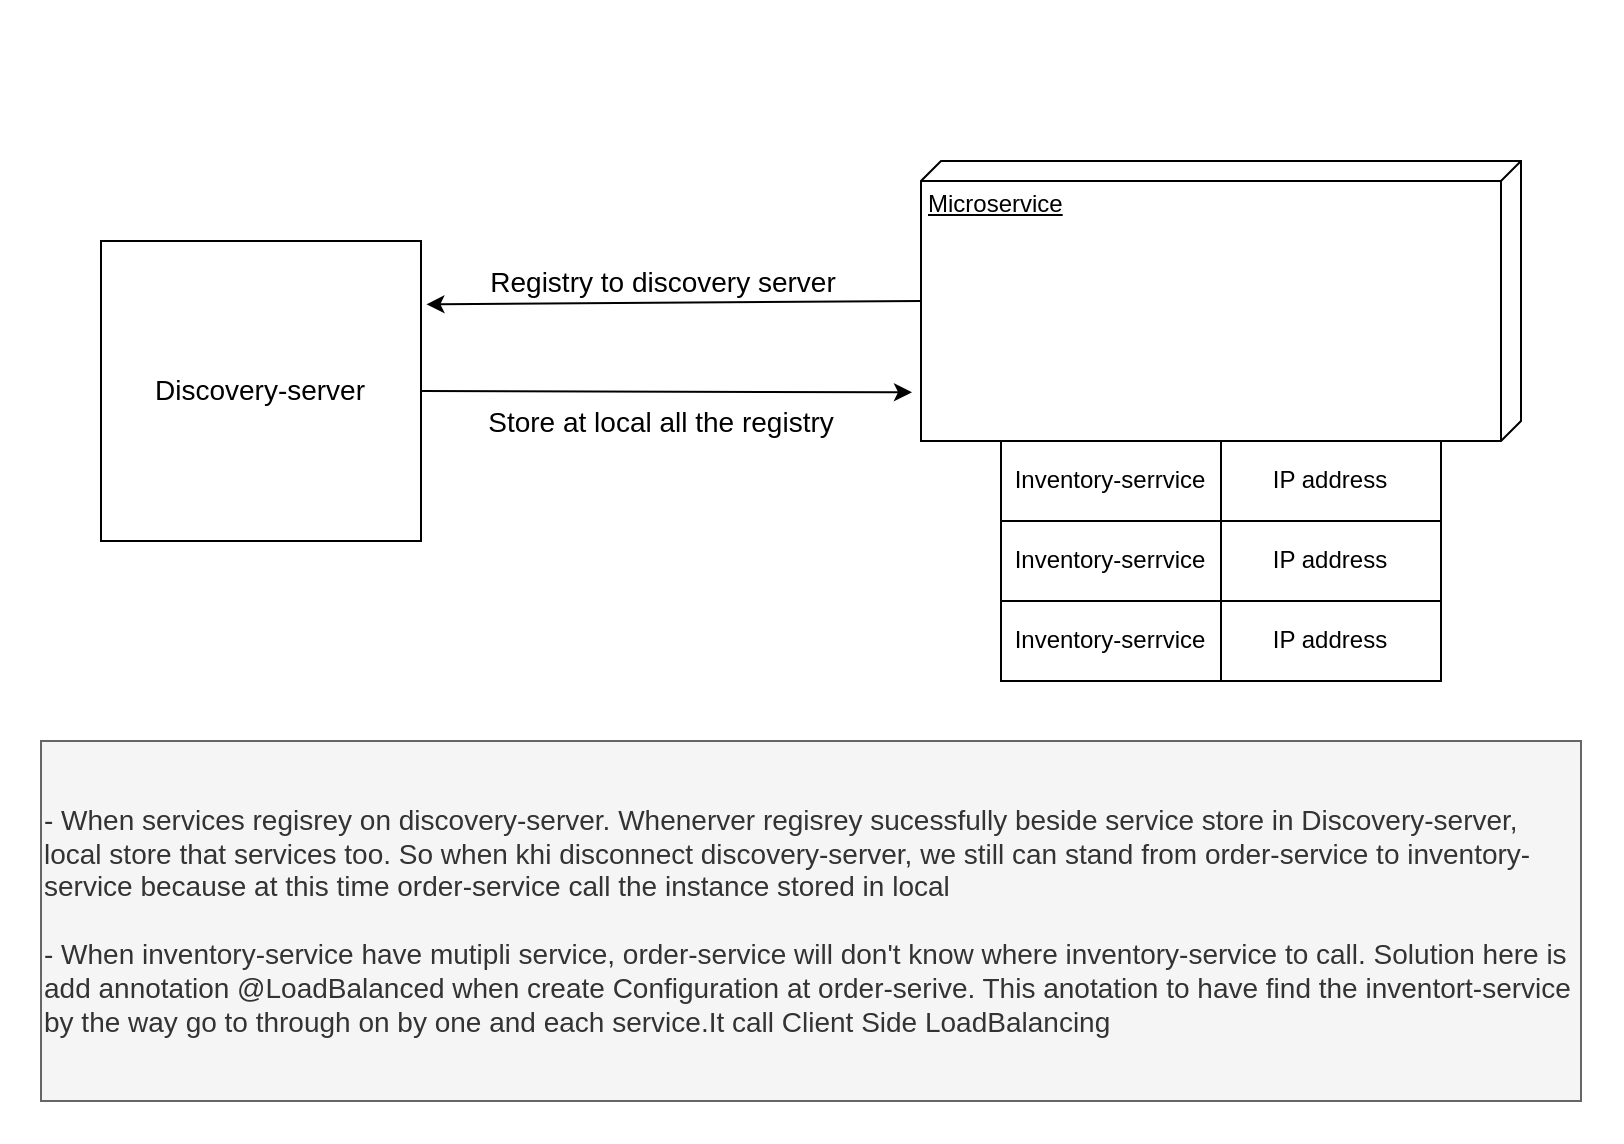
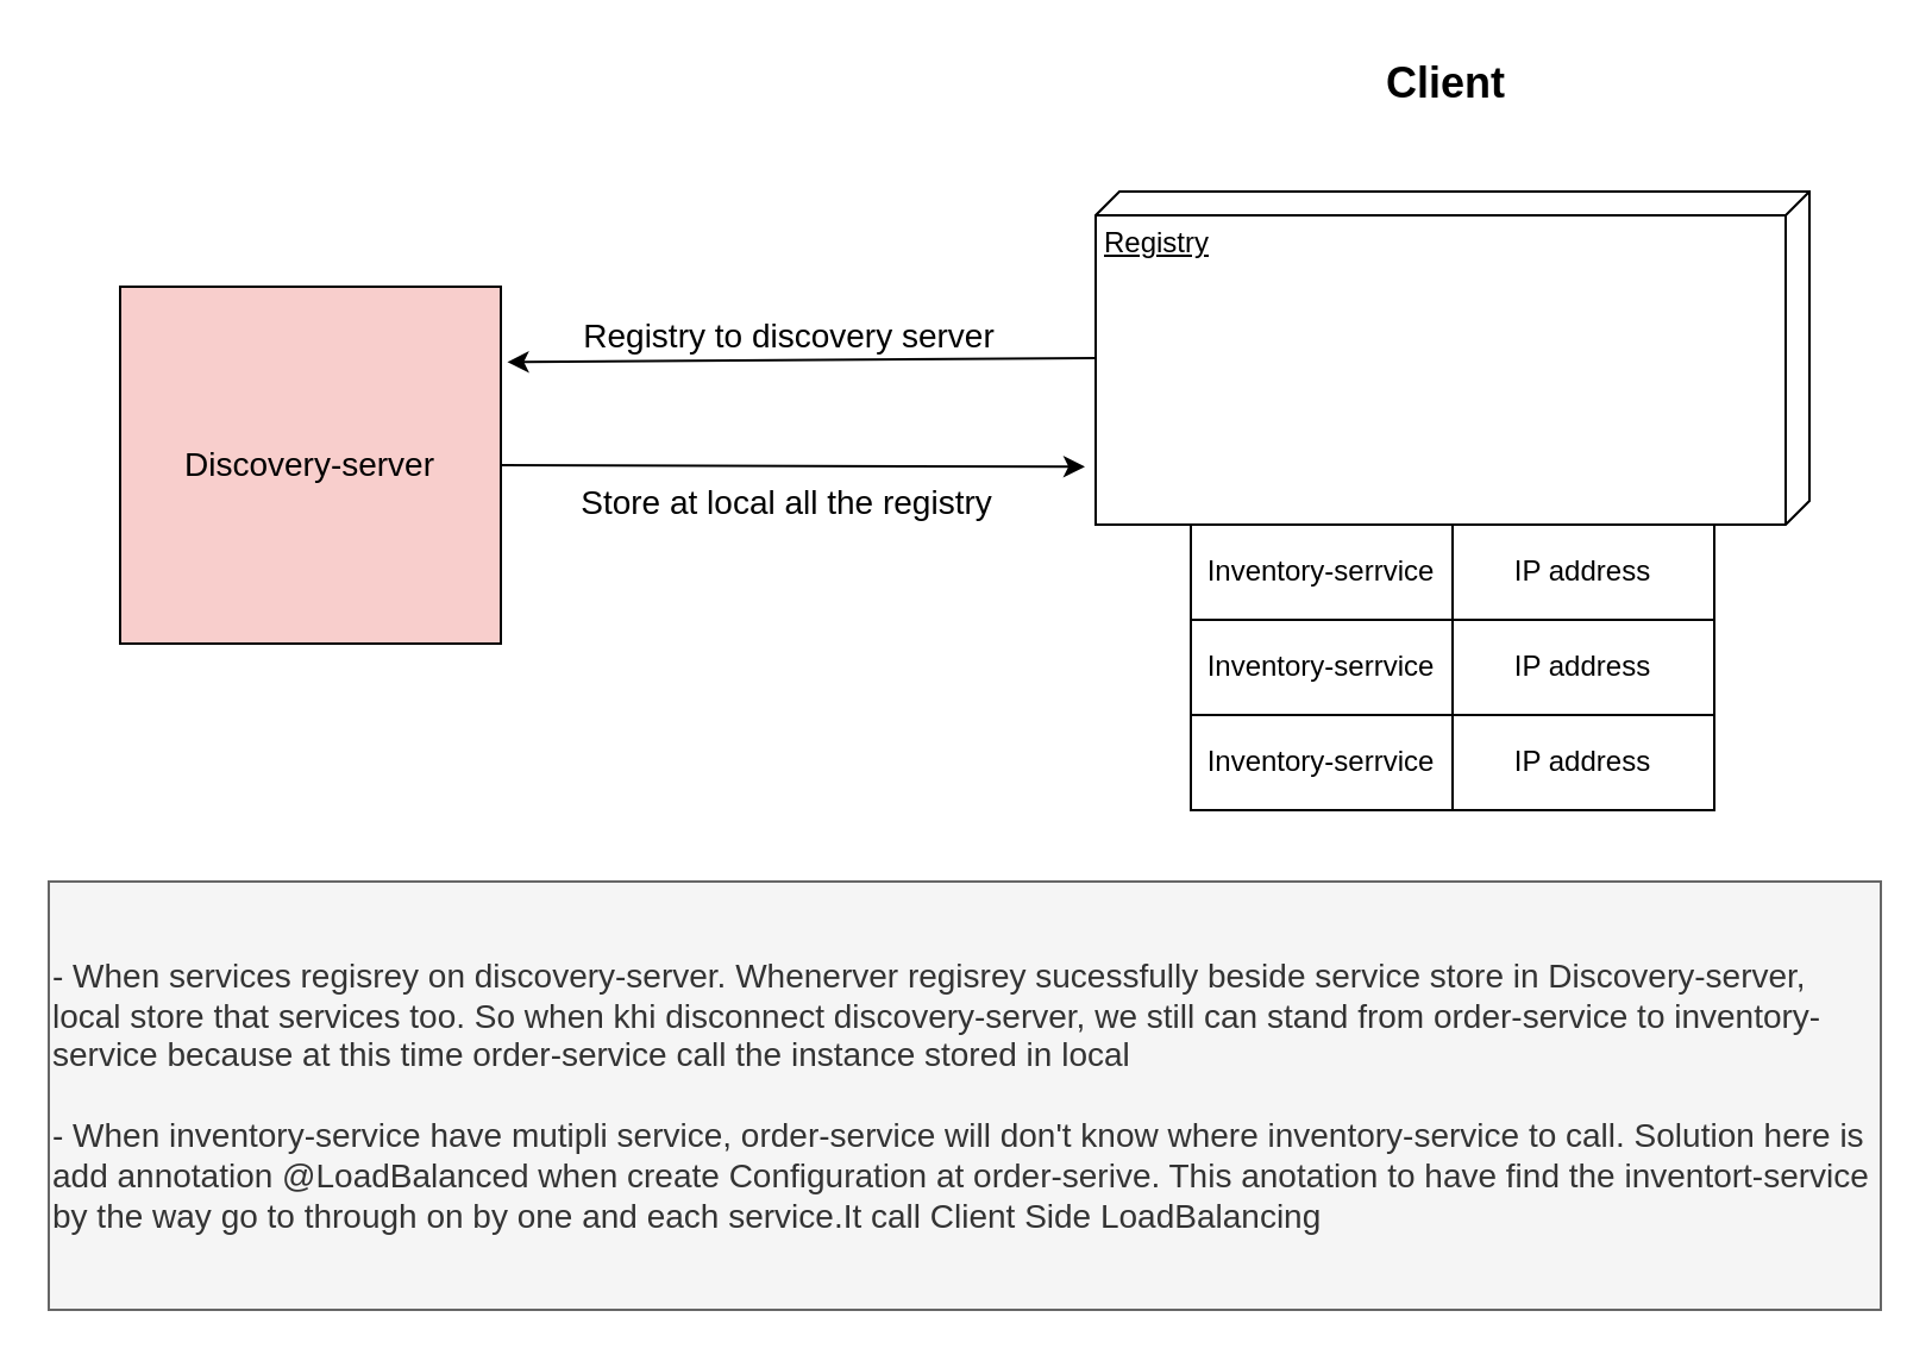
  <mxCell id="0" />
  <mxCell id="1" parent="0" />
- <mxCell id="2" value="&lt;font style=&quot;font-size: 14px;&quot;&gt;Discovery-server&lt;/font&gt;" style="rounded=0;whiteSpace=wrap;html=1;" vertex="1" parent="1"><mxGeometry x="50" y="120" width="160" height="150" as="geometry" /></mxCell>
- <mxCell id="3" value="Microservice" style="verticalAlign=top;align=left;spacingTop=8;spacingLeft=2;spacingRight=12;shape=cube;size=10;direction=south;fontStyle=4;html=1;whiteSpace=wrap;" vertex="1" parent="1"><mxGeometry x="460" y="80" width="300" height="140" as="geometry" /></mxCell>
+ <mxCell id="2" value="&lt;font style=&quot;font-size: 14px;&quot;&gt;Discovery-server&lt;/font&gt;" style="rounded=0;whiteSpace=wrap;html=1;fillColor=#f8cecc;" vertex="1" parent="1"><mxGeometry x="50" y="120" width="160" height="150" as="geometry" /></mxCell>
+ <mxCell id="3" value="Registry" style="verticalAlign=top;align=left;spacingTop=8;spacingLeft=2;spacingRight=12;shape=cube;size=10;direction=south;fontStyle=4;html=1;whiteSpace=wrap;" vertex="1" parent="1"><mxGeometry x="460" y="80" width="300" height="140" as="geometry" /></mxCell>
  <mxCell id="4" value="Inventory-serrvice" style="rounded=0;whiteSpace=wrap;html=1;" vertex="1" parent="1"><mxGeometry x="500" y="220" width="110" height="40" as="geometry" /></mxCell>
  <mxCell id="5" value="IP address" style="rounded=0;whiteSpace=wrap;html=1;" vertex="1" parent="1"><mxGeometry x="610" y="220" width="110" height="40" as="geometry" /></mxCell>
  <mxCell id="6" value="Inventory-serrvice" style="rounded=0;whiteSpace=wrap;html=1;" vertex="1" parent="1"><mxGeometry x="500" y="260" width="110" height="40" as="geometry" /></mxCell>
  <mxCell id="7" value="IP address" style="rounded=0;whiteSpace=wrap;html=1;" vertex="1" parent="1"><mxGeometry x="610" y="260" width="110" height="40" as="geometry" /></mxCell>
  <mxCell id="8" value="Inventory-serrvice" style="rounded=0;whiteSpace=wrap;html=1;" vertex="1" parent="1"><mxGeometry x="500" y="300" width="110" height="40" as="geometry" /></mxCell>
  <mxCell id="9" value="IP address" style="rounded=0;whiteSpace=wrap;html=1;" vertex="1" parent="1"><mxGeometry x="610" y="300" width="110" height="40" as="geometry" /></mxCell>
+ <mxCell id="10" value="&lt;b&gt;&lt;font style=&quot;font-size: 18px;&quot;&gt;Client&amp;nbsp;&lt;/font&gt;&lt;/b&gt;" style="text;html=1;strokeColor=none;fillColor=none;align=center;verticalAlign=middle;whiteSpace=wrap;rounded=0;" vertex="1" parent="1"><mxGeometry x="580" y="20" width="60" height="30" as="geometry" /></mxCell>
  <mxCell id="11" value="" style="endArrow=classic;html=1;rounded=0;exitX=0.5;exitY=1;exitDx=0;exitDy=0;exitPerimeter=0;entryX=1.017;entryY=0.211;entryDx=0;entryDy=0;entryPerimeter=0;" edge="1" parent="1" source="3" target="2"><mxGeometry width="50" height="50" relative="1" as="geometry"><mxPoint x="370" y="280" as="sourcePoint" /><mxPoint x="250" y="171" as="targetPoint" /></mxGeometry></mxCell>
  <mxCell id="12" value="&lt;font style=&quot;font-size: 14px;&quot;&gt;Registry to discovery server&lt;/font&gt;" style="edgeLabel;html=1;align=center;verticalAlign=middle;resizable=0;points=[];" vertex="1" connectable="0" parent="11"><mxGeometry x="0.339" relative="1" as="geometry"><mxPoint x="36" y="-11" as="offset" /></mxGeometry></mxCell>
  <mxCell id="13" value="" style="endArrow=classic;html=1;rounded=0;exitX=1;exitY=0.5;exitDx=0;exitDy=0;entryX=0.826;entryY=1.015;entryDx=0;entryDy=0;entryPerimeter=0;" edge="1" parent="1" source="2" target="3"><mxGeometry width="50" height="50" relative="1" as="geometry"><mxPoint x="240" y="380" as="sourcePoint" /><mxPoint x="290" y="330" as="targetPoint" /></mxGeometry></mxCell>
  <mxCell id="14" value="&lt;font style=&quot;font-size: 14px;&quot;&gt;Store at local all the registry&lt;/font&gt;" style="edgeLabel;html=1;align=center;verticalAlign=middle;resizable=0;points=[];" vertex="1" connectable="0" parent="13"><mxGeometry x="0.017" y="-2" relative="1" as="geometry"><mxPoint x="-5" y="13" as="offset" /></mxGeometry></mxCell>
  <mxCell id="15" value="&lt;font style=&quot;font-size: 14px;&quot;&gt;&lt;font style=&quot;&quot;&gt;- When services regisrey on discovery-server. Whenerver regisrey sucessfully beside service store in Discovery-server, local store that services too. So when khi disconnect discovery-server, we still can stand from order-service to inventory-service because at this time order-service call the instance stored in local&lt;/font&gt;&lt;br&gt;&lt;br&gt;- When inventory-service have mutipli service, order-service will don't know where inventory-service to call. Solution here is add annotation @LoadBalanced when create Configuration at order-serive. This anotation to have find the inventort-service by the way go to through on by one and each service.It call Client Side LoadBalancing&lt;/font&gt;&lt;span style=&quot;font-size: 14px;&quot;&gt;&lt;br&gt;&lt;/span&gt;" style="text;html=1;strokeColor=#666666;fillColor=#f5f5f5;align=left;verticalAlign=middle;whiteSpace=wrap;rounded=0;fontColor=#333333;" vertex="1" parent="1"><mxGeometry x="20" y="370" width="770" height="180" as="geometry" /></mxCell>
